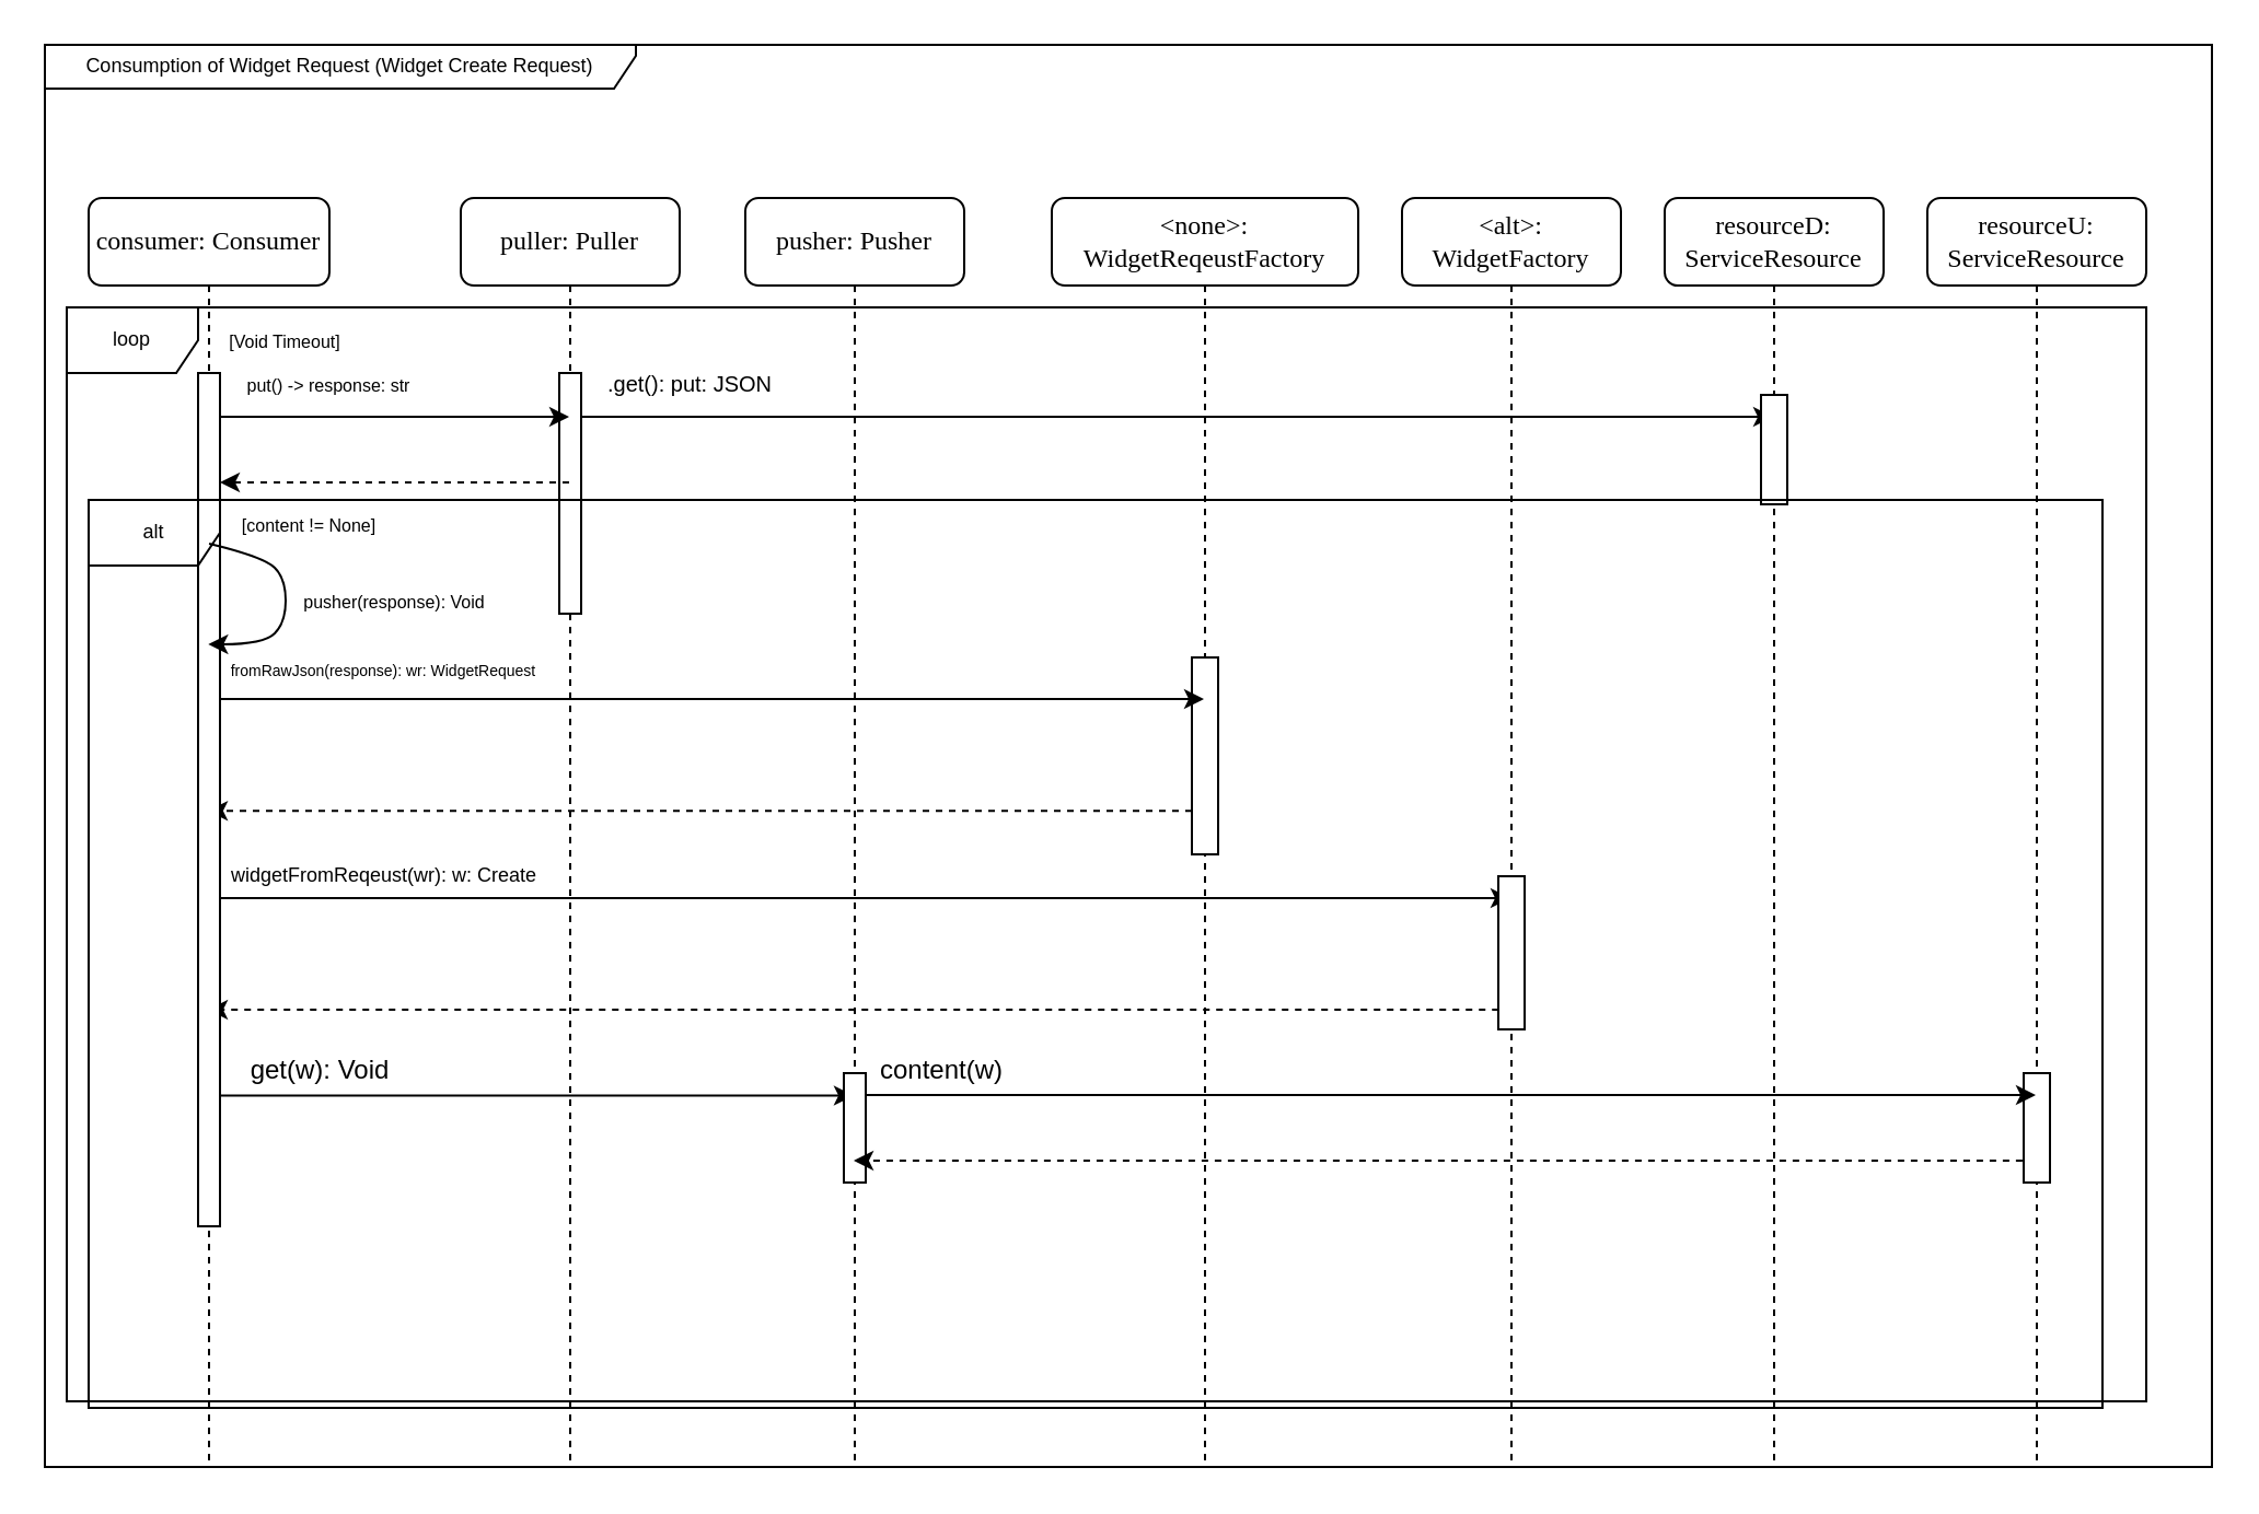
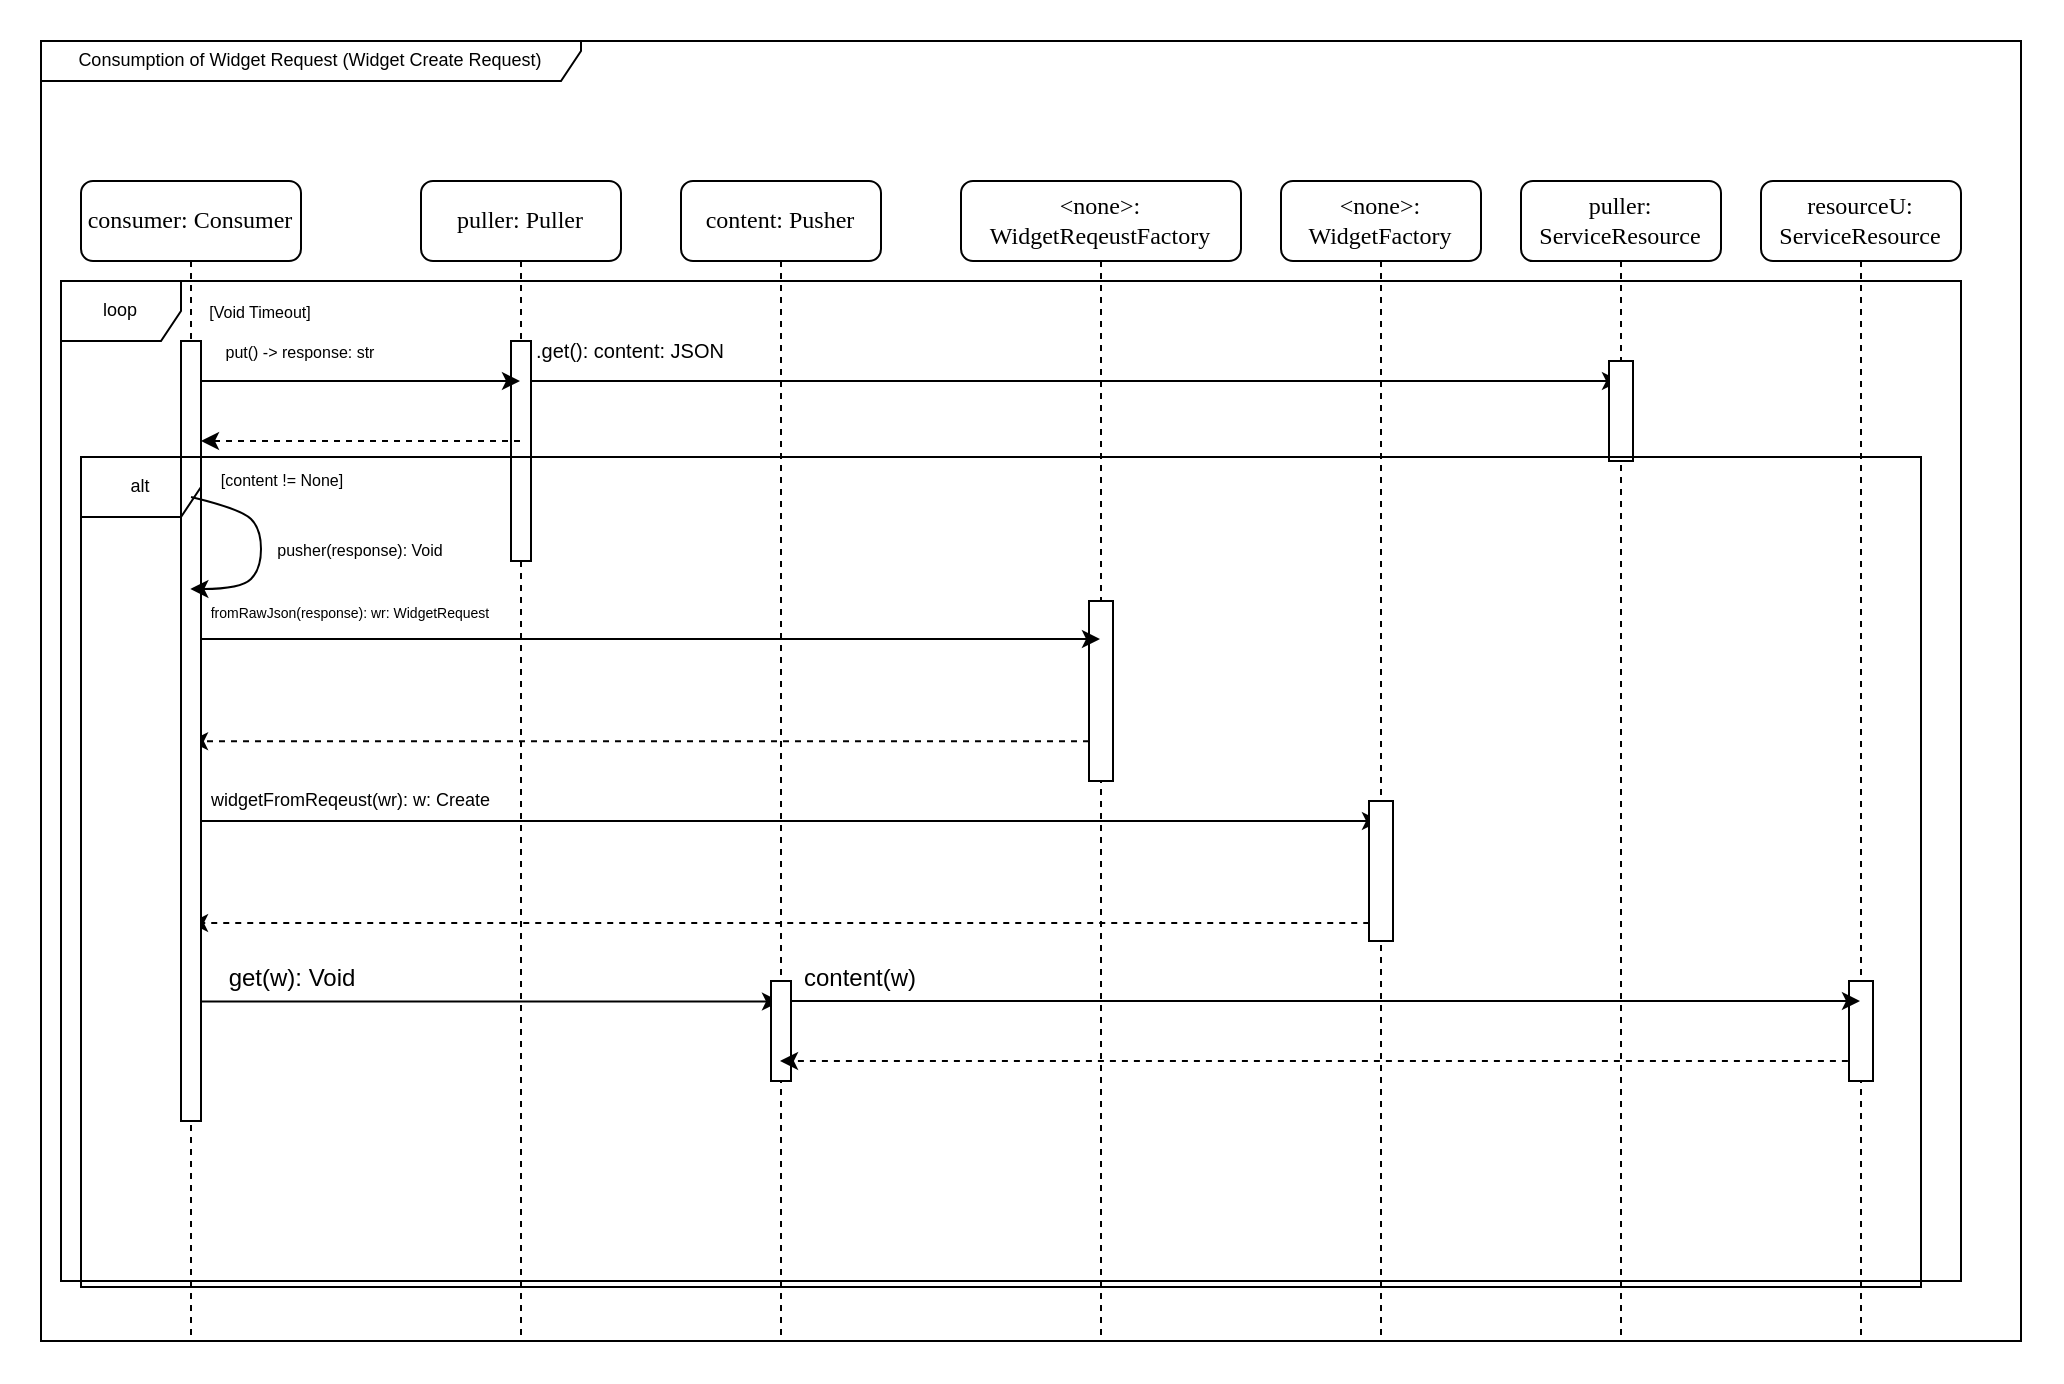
  <mxCell id="0" />
  <mxCell id="1" parent="0" />
  <mxCell id="2" value="loop" style="shape=umlFrame;whiteSpace=wrap;html=1;fontSize=9;fillColor=none;" vertex="1" parent="1"><mxGeometry x="30" y="140" width="950" height="500" as="geometry" /></mxCell>
  <mxCell id="3" value="Consumption of Widget Request (Widget Create Request)" style="shape=umlFrame;whiteSpace=wrap;html=1;fontSize=9;fillColor=none;width=270;height=20;" vertex="1" parent="1"><mxGeometry x="20" y="20" width="990" height="650" as="geometry" /></mxCell>
  <mxCell id="4" value="puller: Puller" style="shape=umlLifeline;perimeter=lifelinePerimeter;whiteSpace=wrap;html=1;container=1;collapsible=0;recursiveResize=0;outlineConnect=0;rounded=1;shadow=0;comic=0;labelBackgroundColor=none;strokeWidth=1;fontFamily=Verdana;fontSize=12;align=center;" parent="1" vertex="1"><mxGeometry x="210" y="90" width="100" height="580" as="geometry" /></mxCell>
  <mxCell id="5" value="" style="rounded=0;whiteSpace=wrap;html=1;" vertex="1" parent="4"><mxGeometry x="45" y="80" width="10" height="110" as="geometry" /></mxCell>
  <mxCell id="6" value="" style="endArrow=classic;html=1;rounded=0;endFill=1;" edge="1" parent="4" target="19"><mxGeometry width="50" height="50" relative="1" as="geometry"><mxPoint x="55" y="100.05" as="sourcePoint" /><mxPoint x="590" y="90" as="targetPoint" /><Array as="points" /></mxGeometry></mxCell>
  <mxCell id="7" value="" style="endArrow=classic;html=1;rounded=0;endFill=1;" edge="1" parent="4" target="8"><mxGeometry width="50" height="50" relative="1" as="geometry"><mxPoint x="-110" y="410.25" as="sourcePoint" /><mxPoint x="472.2" y="410" as="targetPoint" /><Array as="points" /></mxGeometry></mxCell>
- <mxCell id="8" value="pusher: Pusher" style="shape=umlLifeline;perimeter=lifelinePerimeter;whiteSpace=wrap;html=1;container=1;collapsible=0;recursiveResize=0;outlineConnect=0;rounded=1;shadow=0;comic=0;labelBackgroundColor=none;strokeWidth=1;fontFamily=Verdana;fontSize=12;align=center;" parent="1" vertex="1"><mxGeometry x="340" y="90" width="100" height="580" as="geometry" /></mxCell>
+ <mxCell id="8" value="content: Pusher" style="shape=umlLifeline;perimeter=lifelinePerimeter;whiteSpace=wrap;html=1;container=1;collapsible=0;recursiveResize=0;outlineConnect=0;rounded=1;shadow=0;comic=0;labelBackgroundColor=none;strokeWidth=1;fontFamily=Verdana;fontSize=12;align=center;" parent="1" vertex="1"><mxGeometry x="340" y="90" width="100" height="580" as="geometry" /></mxCell>
  <mxCell id="9" value="" style="endArrow=classic;html=1;rounded=0;endFill=1;" edge="1" parent="8" target="17"><mxGeometry width="50" height="50" relative="1" as="geometry"><mxPoint x="-240" y="320" as="sourcePoint" /><mxPoint x="203.004" y="320.45" as="targetPoint" /><Array as="points" /></mxGeometry></mxCell>
- <mxCell id="10" value="&lt;font style=&quot;font-size: 10px;&quot;&gt;.get(): put: JSON&lt;/font&gt;" style="rounded=0;whiteSpace=wrap;html=1;fillColor=none;strokeColor=none;" vertex="1" parent="8"><mxGeometry x="-75" y="80" width="100" height="10" as="geometry" /></mxCell>
+ <mxCell id="10" value="&lt;font style=&quot;font-size: 10px;&quot;&gt;.get(): content: JSON&lt;/font&gt;" style="rounded=0;whiteSpace=wrap;html=1;fillColor=none;strokeColor=none;" vertex="1" parent="8"><mxGeometry x="-75" y="80" width="100" height="10" as="geometry" /></mxCell>
  <mxCell id="11" value="" style="rounded=0;whiteSpace=wrap;html=1;" vertex="1" parent="8"><mxGeometry x="45" y="400" width="10" height="50" as="geometry" /></mxCell>
  <mxCell id="12" value="&amp;lt;none&amp;gt;: WidgetReqeustFactory" style="shape=umlLifeline;perimeter=lifelinePerimeter;whiteSpace=wrap;html=1;container=1;collapsible=0;recursiveResize=0;outlineConnect=0;rounded=1;shadow=0;comic=0;labelBackgroundColor=none;strokeWidth=1;fontFamily=Verdana;fontSize=12;align=center;" parent="1" vertex="1"><mxGeometry x="480" y="90" width="140" height="580" as="geometry" /></mxCell>
  <mxCell id="13" value="" style="rounded=0;whiteSpace=wrap;html=1;" vertex="1" parent="12"><mxGeometry x="64" y="210" width="12" height="90" as="geometry" /></mxCell>
  <mxCell id="14" value="" style="endArrow=classic;html=1;rounded=0;endFill=1;exitX=-0.121;exitY=0.286;exitDx=0;exitDy=0;exitPerimeter=0;dashed=1;" edge="1" parent="12" target="21"><mxGeometry width="50" height="50" relative="1" as="geometry"><mxPoint x="64" y="280.1" as="sourcePoint" /><mxPoint x="-89.79" y="280" as="targetPoint" /><Array as="points" /></mxGeometry></mxCell>
  <mxCell id="15" value="" style="endArrow=classic;html=1;rounded=0;endFill=1;exitX=-0.121;exitY=0.286;exitDx=0;exitDy=0;exitPerimeter=0;dashed=1;" edge="1" parent="12" target="21"><mxGeometry width="50" height="50" relative="1" as="geometry"><mxPoint x="204.12" y="371.02" as="sourcePoint" /><mxPoint x="-240.0" y="370.0" as="targetPoint" /><Array as="points" /></mxGeometry></mxCell>
  <mxCell id="16" value="" style="endArrow=classic;html=1;rounded=0;endFill=1;exitX=-0.121;exitY=0.286;exitDx=0;exitDy=0;exitPerimeter=0;dashed=1;" edge="1" parent="12" target="8"><mxGeometry width="50" height="50" relative="1" as="geometry"><mxPoint x="449.45" y="440" as="sourcePoint" /><mxPoint x="-140.003" y="440" as="targetPoint" /><Array as="points" /></mxGeometry></mxCell>
- <mxCell id="17" value="&amp;lt;alt&amp;gt;:&lt;br&gt;WidgetFactory" style="shape=umlLifeline;perimeter=lifelinePerimeter;whiteSpace=wrap;html=1;container=1;collapsible=0;recursiveResize=0;outlineConnect=0;rounded=1;shadow=0;comic=0;labelBackgroundColor=none;strokeWidth=1;fontFamily=Verdana;fontSize=12;align=center;" parent="1" vertex="1"><mxGeometry x="640" y="90" width="100" height="580" as="geometry" /></mxCell>
+ <mxCell id="17" value="&amp;lt;none&amp;gt;:&lt;br&gt;WidgetFactory" style="shape=umlLifeline;perimeter=lifelinePerimeter;whiteSpace=wrap;html=1;container=1;collapsible=0;recursiveResize=0;outlineConnect=0;rounded=1;shadow=0;comic=0;labelBackgroundColor=none;strokeWidth=1;fontFamily=Verdana;fontSize=12;align=center;" parent="1" vertex="1"><mxGeometry x="640" y="90" width="100" height="580" as="geometry" /></mxCell>
  <mxCell id="18" value="" style="rounded=0;whiteSpace=wrap;html=1;" vertex="1" parent="17"><mxGeometry x="44" y="310" width="12" height="70" as="geometry" /></mxCell>
- <mxCell id="19" value="resourceD: ServiceResource" style="shape=umlLifeline;perimeter=lifelinePerimeter;whiteSpace=wrap;html=1;container=1;collapsible=0;recursiveResize=0;outlineConnect=0;rounded=1;shadow=0;comic=0;labelBackgroundColor=none;strokeWidth=1;fontFamily=Verdana;fontSize=12;align=center;" parent="1" vertex="1"><mxGeometry x="760" y="90" width="100" height="580" as="geometry" /></mxCell>
+ <mxCell id="19" value="puller: ServiceResource" style="shape=umlLifeline;perimeter=lifelinePerimeter;whiteSpace=wrap;html=1;container=1;collapsible=0;recursiveResize=0;outlineConnect=0;rounded=1;shadow=0;comic=0;labelBackgroundColor=none;strokeWidth=1;fontFamily=Verdana;fontSize=12;align=center;" parent="1" vertex="1"><mxGeometry x="760" y="90" width="100" height="580" as="geometry" /></mxCell>
  <mxCell id="20" value="" style="rounded=0;whiteSpace=wrap;html=1;" vertex="1" parent="19"><mxGeometry x="44" y="90" width="12" height="50" as="geometry" /></mxCell>
  <mxCell id="21" value="consumer: Consumer" style="shape=umlLifeline;perimeter=lifelinePerimeter;whiteSpace=wrap;html=1;container=1;collapsible=0;recursiveResize=0;outlineConnect=0;rounded=1;shadow=0;comic=0;labelBackgroundColor=none;strokeWidth=1;fontFamily=Verdana;fontSize=12;align=center;" parent="1" vertex="1"><mxGeometry x="40" y="90" width="110" height="580" as="geometry" /></mxCell>
  <mxCell id="22" value="" style="rounded=0;whiteSpace=wrap;html=1;" vertex="1" parent="21"><mxGeometry x="50" y="80" width="10" height="390" as="geometry" /></mxCell>
  <mxCell id="23" value="" style="endArrow=classic;html=1;rounded=0;endFill=1;" edge="1" parent="21" target="4"><mxGeometry width="50" height="50" relative="1" as="geometry"><mxPoint x="60" y="100" as="sourcePoint" /><mxPoint x="180" y="100" as="targetPoint" /><Array as="points" /></mxGeometry></mxCell>
  <mxCell id="24" value="" style="endArrow=classic;html=1;rounded=0;endFill=1;dashed=1;" edge="1" parent="1"><mxGeometry width="50" height="50" relative="1" as="geometry"><mxPoint x="259.5" y="220" as="sourcePoint" /><mxPoint x="100" y="220" as="targetPoint" /><Array as="points" /></mxGeometry></mxCell>
  <mxCell id="25" value="&lt;font style=&quot;font-size: 8px;&quot;&gt;put() -&amp;gt; response: str&lt;/font&gt;" style="rounded=0;whiteSpace=wrap;html=1;fillColor=none;strokeColor=none;" vertex="1" parent="1"><mxGeometry x="100" y="170" width="100" height="10" as="geometry" /></mxCell>
  <mxCell id="26" value="" style="endArrow=classic;html=1;rounded=0;endFill=1;" edge="1" parent="1" target="12"><mxGeometry width="50" height="50" relative="1" as="geometry"><mxPoint x="100" y="319" as="sourcePoint" /><mxPoint x="560" y="320" as="targetPoint" /><Array as="points" /></mxGeometry></mxCell>
  <mxCell id="27" value="&lt;font style=&quot;font-size: 7px;&quot;&gt;fromRawJson(response): wr: WidgetRequest&lt;/font&gt;" style="rounded=0;whiteSpace=wrap;html=1;fillColor=none;strokeColor=none;" vertex="1" parent="1"><mxGeometry x="100" y="300" width="150" height="10" as="geometry" /></mxCell>
  <mxCell id="28" value="&lt;font style=&quot;font-size: 9px;&quot;&gt;widgetFromReqeust(wr): w: Create&amp;nbsp;&lt;/font&gt;" style="rounded=0;whiteSpace=wrap;html=1;fillColor=none;strokeColor=none;" vertex="1" parent="1"><mxGeometry x="97" y="394" width="159" height="10" as="geometry" /></mxCell>
  <mxCell id="29" value="resourceU: ServiceResource" style="shape=umlLifeline;perimeter=lifelinePerimeter;whiteSpace=wrap;html=1;container=1;collapsible=0;recursiveResize=0;outlineConnect=0;rounded=1;shadow=0;comic=0;labelBackgroundColor=none;strokeWidth=1;fontFamily=Verdana;fontSize=12;align=center;" vertex="1" parent="1"><mxGeometry x="880" y="90" width="100" height="580" as="geometry" /></mxCell>
  <mxCell id="30" value="" style="rounded=0;whiteSpace=wrap;html=1;" vertex="1" parent="29"><mxGeometry x="44" y="400" width="12" height="50" as="geometry" /></mxCell>
  <mxCell id="31" value="&lt;font style=&quot;font-size: 12px;&quot;&gt;get(w): Void&lt;/font&gt;" style="rounded=0;whiteSpace=wrap;html=1;fillColor=none;strokeColor=none;" vertex="1" parent="1"><mxGeometry x="101" y="484" width="90" height="10" as="geometry" /></mxCell>
  <mxCell id="32" value="" style="endArrow=classic;html=1;rounded=0;endFill=1;" edge="1" parent="1" target="29"><mxGeometry width="50" height="50" relative="1" as="geometry"><mxPoint x="395" y="500" as="sourcePoint" /><mxPoint x="838.004" y="500.45" as="targetPoint" /><Array as="points" /></mxGeometry></mxCell>
  <mxCell id="33" value="&lt;font style=&quot;font-size: 12px;&quot;&gt;content(w)&lt;/font&gt;" style="rounded=0;whiteSpace=wrap;html=1;fillColor=none;strokeColor=none;" vertex="1" parent="1"><mxGeometry x="385" y="484" width="90" height="10" as="geometry" /></mxCell>
  <mxCell id="34" value="" style="endArrow=classic;html=1;fontSize=9;curved=1;" edge="1" parent="1"><mxGeometry width="50" height="50" relative="1" as="geometry"><mxPoint x="95.024" y="248" as="sourcePoint" /><mxPoint x="94.667" y="294" as="targetPoint" /><Array as="points"><mxPoint x="120" y="254" /><mxPoint x="130" y="264" /><mxPoint x="130" y="284" /><mxPoint x="120" y="294" /></Array></mxGeometry></mxCell>
  <mxCell id="35" value="&lt;font style=&quot;font-size: 8px;&quot;&gt;pusher(response): Void&lt;/font&gt;" style="rounded=0;whiteSpace=wrap;html=1;fillColor=none;strokeColor=none;" vertex="1" parent="1"><mxGeometry x="130" y="268" width="100" height="11" as="geometry" /></mxCell>
  <mxCell id="36" value="&lt;font style=&quot;font-size: 8px;&quot;&gt;[Void Timeout]&lt;/font&gt;" style="rounded=0;whiteSpace=wrap;html=1;fillColor=none;strokeColor=none;" vertex="1" parent="1"><mxGeometry x="80" y="150" width="100" height="10" as="geometry" /></mxCell>
  <mxCell id="37" value="alt" style="shape=umlFrame;whiteSpace=wrap;html=1;fontSize=9;fillColor=none;" vertex="1" parent="1"><mxGeometry x="40" y="228" width="920" height="415" as="geometry" /></mxCell>
  <mxCell id="38" value="&lt;font style=&quot;font-size: 8px;&quot;&gt;[content != None]&lt;br&gt;&lt;/font&gt;" style="rounded=0;whiteSpace=wrap;html=1;fillColor=none;strokeColor=none;" vertex="1" parent="1"><mxGeometry x="91" y="234" width="100" height="10" as="geometry" /></mxCell>
